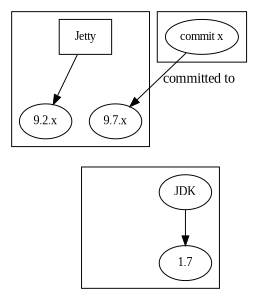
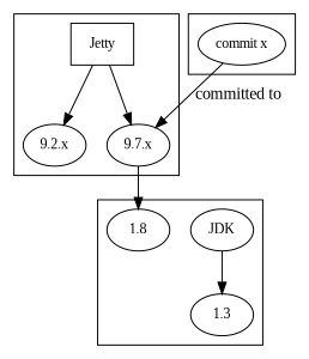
  digraph {
    compound=true
    fontname="Liberation Serif"
    node [fontname="Liberation Serif" fontsize=12]
    edge [fontname="Liberation Serif"]
    n1 [label="9.7.x"]
    "9.2.x"
    Jetty [shape=box]
    "commit x"
    JDK [shape=oval]
-   1.7 [shape=oval]
+   1.7 [shape=oval label=1.3]
+   1.8 [shape=oval]
    subgraph cluster_1 {
      Jetty
      subgraph sub_2 {
        rank=same
        n1
        "9.2.x"
      }
    }
    subgraph cluster_3 {
      "commit x"
    }
    subgraph cluster_4 {
      JDK
      1.7
+     1.8
    }
+   n1 -> 1.8
+   Jetty -> n1
    Jetty -> "9.2.x"
    "commit x" -> n1 [label="committed to"]
    JDK -> 1.7
  }
